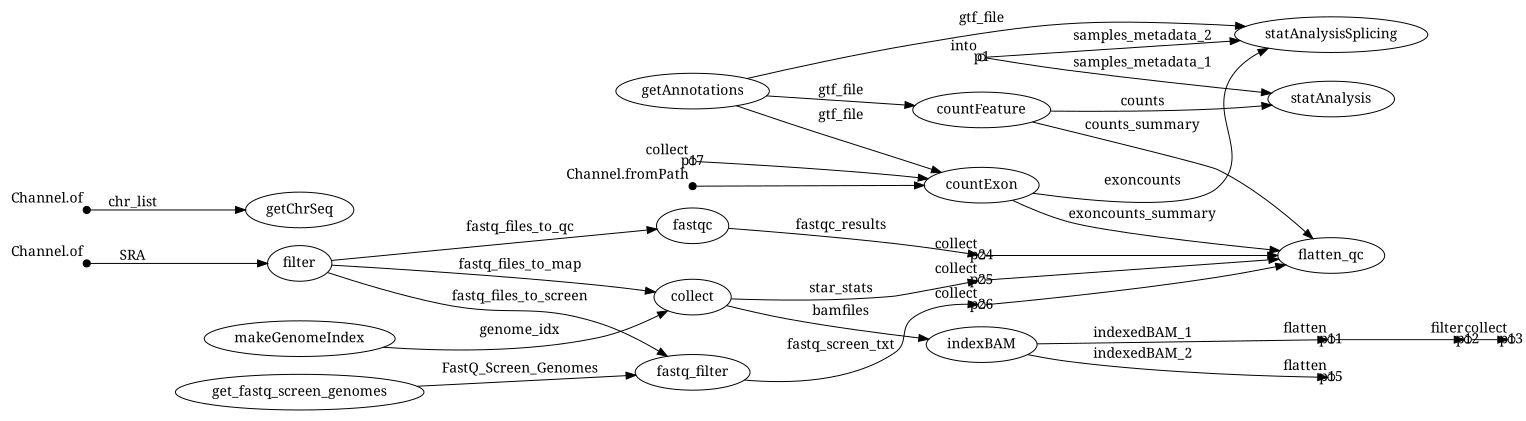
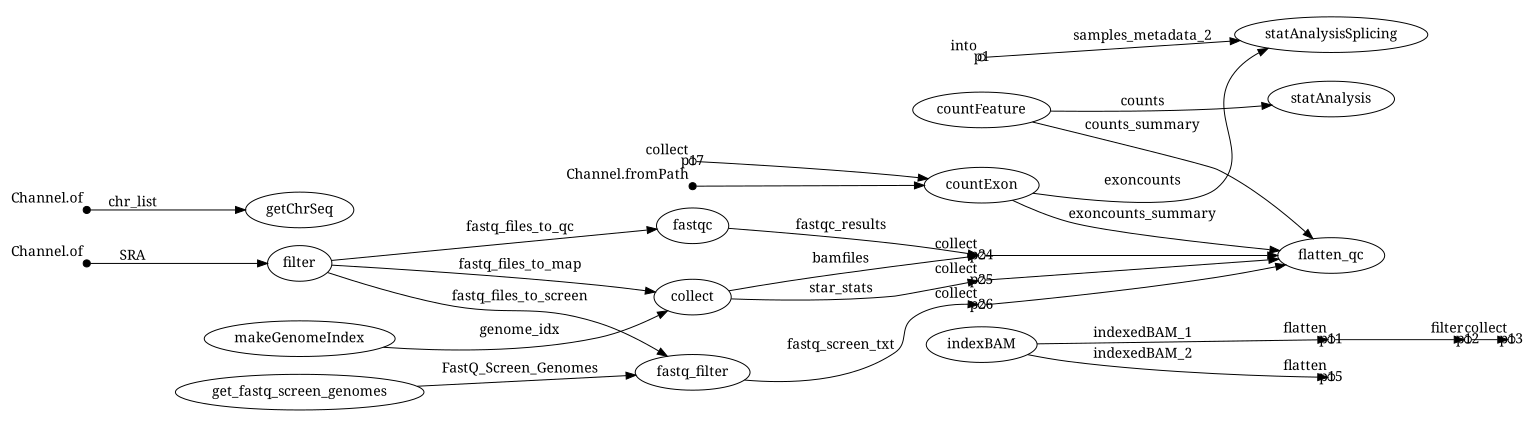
  digraph {
    fontname="Noto Serif"
    rankdir=LR
    node [fontname="Noto Serif"]
    edge [fontname="Noto Serif"]
    p0 [fixedsize=true shape=point width=0.1 xlabel="Channel.fromPath"]
    n2 [label=countExon]
    p1 [fixedsize=true shape=circle width=0.1 xlabel=into]
    n4 [label=statAnalysis]
    n5 [label=statAnalysisSplicing]
    p2 [fixedsize=true shape=point width=0.1 xlabel="Channel.of"]
    n7 [label=filter]
    n8 [label=collect]
    n9 [label=fastqc]
    n10 [label=fastq_filter]
    n11 [label=indexBAM]
    p25 [fixedsize=true shape=circle width=0.1 xlabel=collect]
    p24 [fixedsize=true shape=circle width=0.1 xlabel=collect]
    p26 [fixedsize=true shape=circle width=0.1 xlabel=collect]
    p3 [fixedsize=true shape=point width=0.1 xlabel="Channel.of"]
    n16 [label=getChrSeq]
    p11 [fixedsize=true shape=circle width=0.1 xlabel=flatten]
    p15 [fixedsize=true shape=circle width=0.1 xlabel=flatten]
    n19 [label=flatten_qc]
    n20 [label=makeGenomeIndex]
-   n21 [label=getAnnotations]
    n22 [label=countFeature]
    p12 [fixedsize=true shape=circle width=0.1 xlabel=filter]
    p13 [fixedsize=true shape=circle width=0.1 xlabel=collect]
    p17 [fixedsize=true shape=circle width=0.1 xlabel=collect]
    n26 [label=get_fastq_screen_genomes]
    p0 -> n2
    n2 -> n5 [label=exoncounts]
    n2 -> n19 [label=exoncounts_summary]
-   p1 -> n4 [label=samples_metadata_1]
    p1 -> n5 [label=samples_metadata_2]
    p2 -> n7 [label=SRA]
    n7 -> n8 [label=fastq_files_to_map]
    n7 -> n9 [label=fastq_files_to_qc]
    n7 -> n10 [label=fastq_files_to_screen]
-   n8 -> n11 [label=bamfiles]
+   n8 -> p24 [label=bamfiles]
    n8 -> p25 [label=star_stats]
    n9 -> p24 [label=fastqc_results]
    n10 -> p26 [label=fastq_screen_txt]
    n11 -> p11 [label=indexedBAM_1]
    n11 -> p15 [label=indexedBAM_2]
    p25 -> n19
    p24 -> n19
    p26 -> n19
    p3 -> n16 [label=chr_list]
    p11 -> p12
    n20 -> n8 [label=genome_idx]
-   n21 -> n2 [label=gtf_file]
-   n21 -> n5 [label=gtf_file]
-   n21 -> n22 [label=gtf_file]
    n22 -> n4 [label=counts]
    n22 -> n19 [label=counts_summary]
    p12 -> p13
    p17 -> n2
    n26 -> n10 [label=FastQ_Screen_Genomes]
  }
